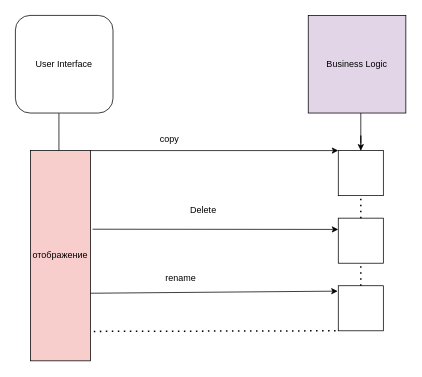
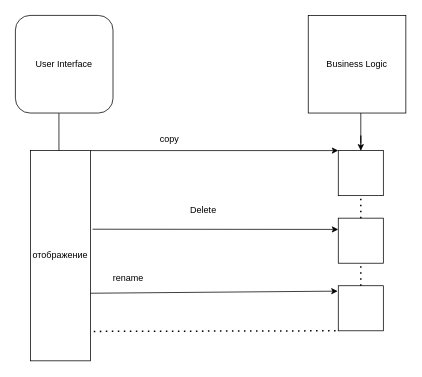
  <mxCell id="0" />
  <mxCell id="1" parent="0" />
  <mxCell id="2" value="User Interface" style="whiteSpace=wrap;html=1;aspect=fixed;rounded=1;" vertex="1" parent="1"><mxGeometry x="20" y="20" width="130" height="130" as="geometry" /></mxCell>
- <mxCell id="3" value="Business Logic" style="whiteSpace=wrap;html=1;aspect=fixed;fillColor=#e1d5e7;" vertex="1" parent="1"><mxGeometry x="410" y="20" width="130" height="130" as="geometry" /></mxCell>
- <mxCell id="4" value="отображение" style="rounded=0;whiteSpace=wrap;html=1;fillColor=#f8cecc;" vertex="1" parent="1"><mxGeometry x="40" y="200" width="80" height="280" as="geometry" /></mxCell>
+ <mxCell id="3" value="Business Logic" style="whiteSpace=wrap;html=1;aspect=fixed;" vertex="1" parent="1"><mxGeometry x="410" y="20" width="130" height="130" as="geometry" /></mxCell>
+ <mxCell id="4" value="отображение" style="rounded=0;whiteSpace=wrap;html=1;" vertex="1" parent="1"><mxGeometry x="40" y="200" width="80" height="280" as="geometry" /></mxCell>
  <mxCell id="5" style="edgeStyle=orthogonalEdgeStyle;rounded=0;orthogonalLoop=1;jettySize=auto;html=1;" edge="1" parent="1" source="6"><mxGeometry relative="1" as="geometry"><mxPoint x="480" y="200" as="targetPoint" /></mxGeometry></mxCell>
  <mxCell id="6" value="" style="rounded=0;whiteSpace=wrap;html=1;" vertex="1" parent="1"><mxGeometry x="450" y="200" width="60" height="60" as="geometry" /></mxCell>
  <mxCell id="7" style="edgeStyle=orthogonalEdgeStyle;rounded=0;orthogonalLoop=1;jettySize=auto;html=1;exitX=0.5;exitY=1;exitDx=0;exitDy=0;" edge="1" parent="1" source="6" target="6"><mxGeometry relative="1" as="geometry" /></mxCell>
  <mxCell id="8" value="" style="rounded=0;whiteSpace=wrap;html=1;" vertex="1" parent="1"><mxGeometry x="450" y="290" width="60" height="60" as="geometry" /></mxCell>
  <mxCell id="9" value="" style="rounded=0;whiteSpace=wrap;html=1;" vertex="1" parent="1"><mxGeometry x="450" y="380" width="60" height="60" as="geometry" /></mxCell>
  <mxCell id="10" value="" style="endArrow=none;html=1;rounded=0;entryX=0.446;entryY=1.003;entryDx=0;entryDy=0;entryPerimeter=0;" edge="1" parent="1" target="2"><mxGeometry width="50" height="50" relative="1" as="geometry"><mxPoint x="78" y="200" as="sourcePoint" /><mxPoint x="80" y="160" as="targetPoint" /></mxGeometry></mxCell>
  <mxCell id="11" value="" style="endArrow=none;html=1;rounded=0;" edge="1" parent="1"><mxGeometry width="50" height="50" relative="1" as="geometry"><mxPoint x="480" y="190" as="sourcePoint" /><mxPoint x="480" y="150" as="targetPoint" /></mxGeometry></mxCell>
  <mxCell id="12" value="" style="endArrow=none;dashed=1;html=1;dashPattern=1 3;strokeWidth=2;rounded=0;exitX=0.5;exitY=0;exitDx=0;exitDy=0;" edge="1" parent="1" source="8"><mxGeometry width="50" height="50" relative="1" as="geometry"><mxPoint x="430" y="310" as="sourcePoint" /><mxPoint x="480" y="260" as="targetPoint" /></mxGeometry></mxCell>
  <mxCell id="13" value="" style="endArrow=none;dashed=1;html=1;dashPattern=1 3;strokeWidth=2;rounded=0;exitX=0.5;exitY=0;exitDx=0;exitDy=0;" edge="1" parent="1" source="9"><mxGeometry width="50" height="50" relative="1" as="geometry"><mxPoint x="430" y="400" as="sourcePoint" /><mxPoint x="480" y="350" as="targetPoint" /></mxGeometry></mxCell>
  <mxCell id="14" value="" style="endArrow=classic;html=1;rounded=0;exitX=1;exitY=0;exitDx=0;exitDy=0;entryX=0;entryY=0;entryDx=0;entryDy=0;" edge="1" parent="1" source="4" target="6"><mxGeometry width="50" height="50" relative="1" as="geometry"><mxPoint x="290" y="340" as="sourcePoint" /><mxPoint x="440" y="200" as="targetPoint" /></mxGeometry></mxCell>
  <mxCell id="15" value="" style="endArrow=classic;html=1;rounded=0;entryX=0;entryY=0.25;entryDx=0;entryDy=0;exitX=1.035;exitY=0.374;exitDx=0;exitDy=0;exitPerimeter=0;" edge="1" parent="1" source="4" target="8"><mxGeometry width="50" height="50" relative="1" as="geometry"><mxPoint x="130" y="310" as="sourcePoint" /><mxPoint x="340" y="290" as="targetPoint" /></mxGeometry></mxCell>
  <mxCell id="16" value="" style="endArrow=classic;html=1;rounded=0;entryX=-0.013;entryY=0.12;entryDx=0;entryDy=0;entryPerimeter=0;" edge="1" parent="1" target="9"><mxGeometry width="50" height="50" relative="1" as="geometry"><mxPoint x="120" y="390" as="sourcePoint" /><mxPoint x="170" y="340" as="targetPoint" /></mxGeometry></mxCell>
  <mxCell id="17" value="copy" style="text;html=1;align=center;verticalAlign=middle;resizable=0;points=[];autosize=1;strokeColor=none;fillColor=none;" vertex="1" parent="1"><mxGeometry x="205" y="175" width="40" height="20" as="geometry" /></mxCell>
  <mxCell id="18" value="Delete" style="text;html=1;align=center;verticalAlign=middle;resizable=0;points=[];autosize=1;strokeColor=none;fillColor=none;" vertex="1" parent="1"><mxGeometry x="245" y="270" width="50" height="20" as="geometry" /></mxCell>
- <mxCell id="19" value="rename" style="text;html=1;align=center;verticalAlign=middle;resizable=0;points=[];autosize=1;strokeColor=none;fillColor=none;" vertex="1" parent="1"><mxGeometry x="210" y="360" width="60" height="20" as="geometry" /></mxCell>
+ <mxCell id="19" value="rename" style="text;html=1;align=center;verticalAlign=middle;resizable=0;points=[];autosize=1;strokeColor=none;fillColor=none;" vertex="1" parent="1"><mxGeometry x="140" y="360" width="60" height="20" as="geometry" /></mxCell>
  <mxCell id="20" value="" style="endArrow=none;dashed=1;html=1;dashPattern=1 3;strokeWidth=2;rounded=0;exitX=1.055;exitY=0.86;exitDx=0;exitDy=0;exitPerimeter=0;" edge="1" parent="1" source="4"><mxGeometry width="50" height="50" relative="1" as="geometry"><mxPoint x="400" y="490" as="sourcePoint" /><mxPoint x="450" y="440" as="targetPoint" /></mxGeometry></mxCell>
